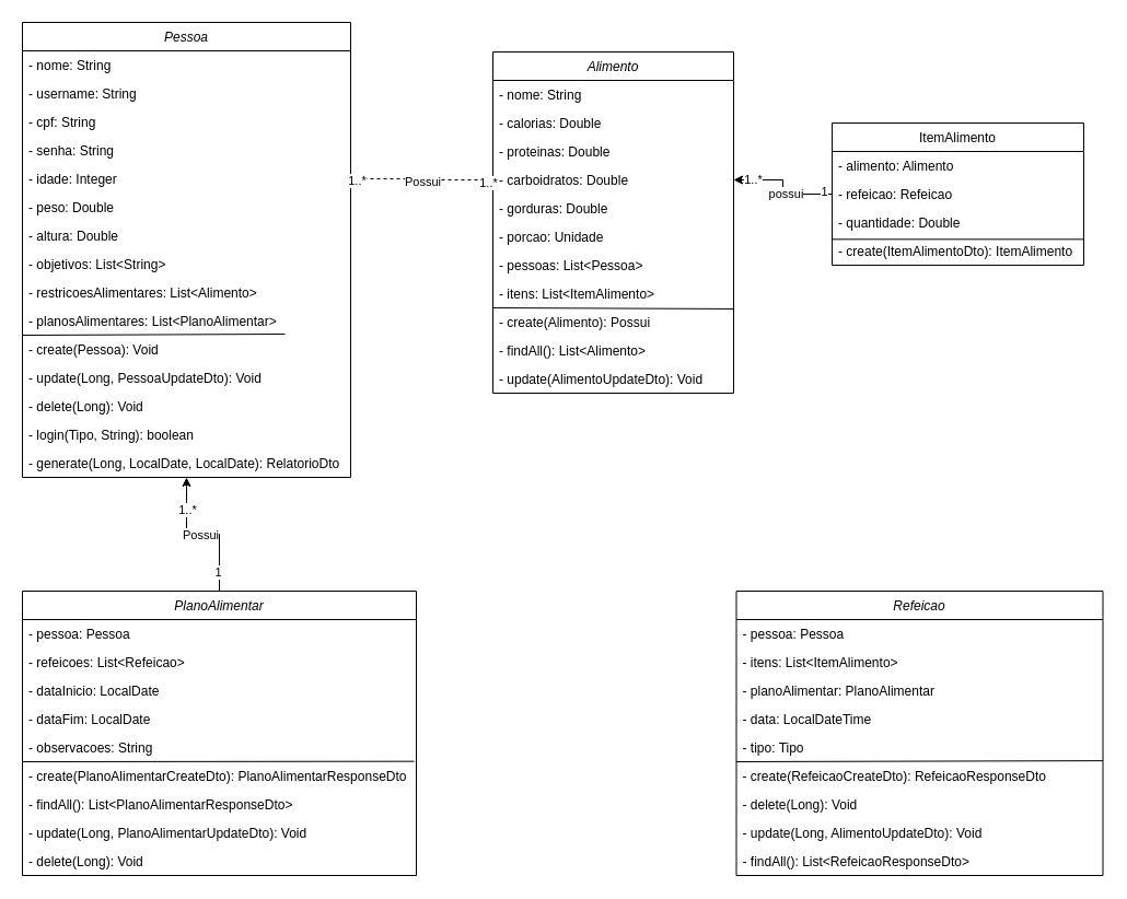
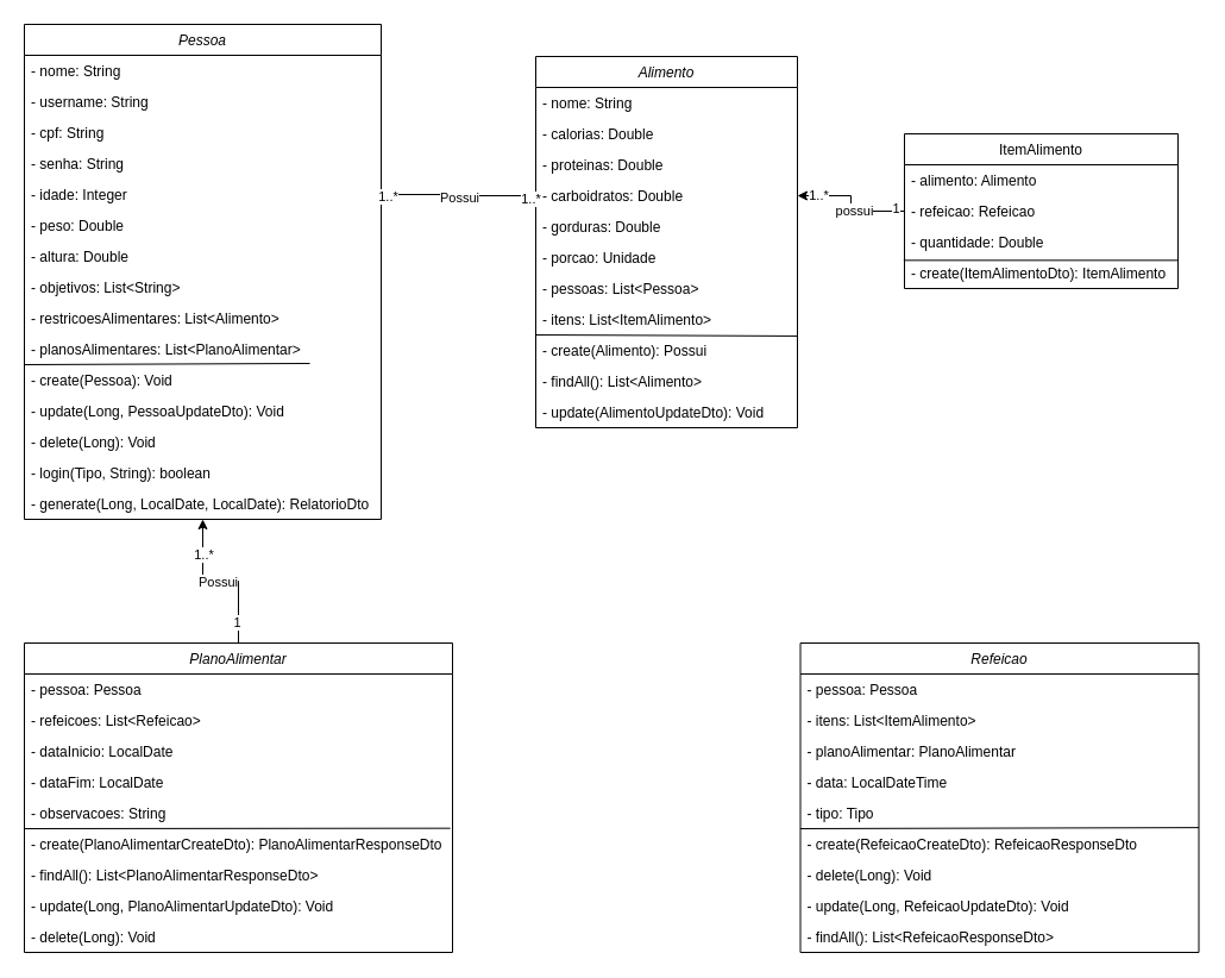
  <mxCell id="0" />
  <mxCell id="1" parent="0" />
  <mxCell id="2" value="Alimento" style="swimlane;fontStyle=2;align=center;verticalAlign=top;childLayout=stackLayout;horizontal=1;startSize=26;horizontalStack=0;resizeParent=1;resizeLast=0;collapsible=1;marginBottom=0;rounded=0;shadow=0;strokeWidth=1;" parent="1" vertex="1"><mxGeometry x="450" y="47" width="220" height="312" as="geometry"><mxRectangle x="230" y="140" width="160" height="26" as="alternateBounds" /></mxGeometry></mxCell>
  <mxCell id="3" value="- nome: String" style="text;align=left;verticalAlign=top;spacingLeft=4;spacingRight=4;overflow=hidden;rotatable=0;points=[[0,0.5],[1,0.5]];portConstraint=eastwest;" parent="2" vertex="1"><mxGeometry y="26" width="220" height="26" as="geometry" /></mxCell>
  <mxCell id="4" value="- calorias: Double" style="text;align=left;verticalAlign=top;spacingLeft=4;spacingRight=4;overflow=hidden;rotatable=0;points=[[0,0.5],[1,0.5]];portConstraint=eastwest;rounded=0;shadow=0;html=0;" parent="2" vertex="1"><mxGeometry y="52" width="220" height="26" as="geometry" /></mxCell>
  <mxCell id="5" value="- proteinas: Double" style="text;align=left;verticalAlign=top;spacingLeft=4;spacingRight=4;overflow=hidden;rotatable=0;points=[[0,0.5],[1,0.5]];portConstraint=eastwest;rounded=0;shadow=0;html=0;" parent="2" vertex="1"><mxGeometry y="78" width="220" height="26" as="geometry" /></mxCell>
  <mxCell id="6" value="- carboidratos: Double" style="text;align=left;verticalAlign=top;spacingLeft=4;spacingRight=4;overflow=hidden;rotatable=0;points=[[0,0.5],[1,0.5]];portConstraint=eastwest;rounded=0;shadow=0;html=0;" parent="2" vertex="1"><mxGeometry y="104" width="220" height="26" as="geometry" /></mxCell>
  <mxCell id="7" value="- gorduras: Double" style="text;align=left;verticalAlign=top;spacingLeft=4;spacingRight=4;overflow=hidden;rotatable=0;points=[[0,0.5],[1,0.5]];portConstraint=eastwest;rounded=0;shadow=0;html=0;" parent="2" vertex="1"><mxGeometry y="130" width="220" height="26" as="geometry" /></mxCell>
  <mxCell id="8" value="- porcao: Unidade" style="text;align=left;verticalAlign=top;spacingLeft=4;spacingRight=4;overflow=hidden;rotatable=0;points=[[0,0.5],[1,0.5]];portConstraint=eastwest;rounded=0;shadow=0;html=0;" parent="2" vertex="1"><mxGeometry y="156" width="220" height="26" as="geometry" /></mxCell>
  <mxCell id="9" value="- pessoas: List&lt;Pessoa&gt;" style="text;align=left;verticalAlign=top;spacingLeft=4;spacingRight=4;overflow=hidden;rotatable=0;points=[[0,0.5],[1,0.5]];portConstraint=eastwest;rounded=0;shadow=0;html=0;" parent="2" vertex="1"><mxGeometry y="182" width="220" height="26" as="geometry" /></mxCell>
  <mxCell id="10" value="- itens: List&lt;ItemAlimento&gt;" style="text;align=left;verticalAlign=top;spacingLeft=4;spacingRight=4;overflow=hidden;rotatable=0;points=[[0,0.5],[1,0.5]];portConstraint=eastwest;rounded=0;shadow=0;html=0;" parent="2" vertex="1"><mxGeometry y="208" width="220" height="26" as="geometry" /></mxCell>
  <mxCell id="11" value="" style="endArrow=none;html=1;rounded=0;entryX=1;entryY=1.037;entryDx=0;entryDy=0;entryPerimeter=0;" parent="2" target="10" edge="1"><mxGeometry relative="1" as="geometry"><mxPoint y="234" as="sourcePoint" /><mxPoint x="160" y="234" as="targetPoint" /></mxGeometry></mxCell>
  <mxCell id="12" value="- create(Alimento): Possui" style="text;align=left;verticalAlign=top;spacingLeft=4;spacingRight=4;overflow=hidden;rotatable=0;points=[[0,0.5],[1,0.5]];portConstraint=eastwest;rounded=0;shadow=0;html=0;" parent="2" vertex="1"><mxGeometry y="234" width="220" height="26" as="geometry" /></mxCell>
  <mxCell id="13" value="- findAll(): List&lt;Alimento&gt;" style="text;align=left;verticalAlign=top;spacingLeft=4;spacingRight=4;overflow=hidden;rotatable=0;points=[[0,0.5],[1,0.5]];portConstraint=eastwest;rounded=0;shadow=0;html=0;" parent="2" vertex="1"><mxGeometry y="260" width="220" height="26" as="geometry" /></mxCell>
  <mxCell id="14" value="- update(AlimentoUpdateDto): Void" style="text;align=left;verticalAlign=top;spacingLeft=4;spacingRight=4;overflow=hidden;rotatable=0;points=[[0,0.5],[1,0.5]];portConstraint=eastwest;rounded=0;shadow=0;html=0;" parent="2" vertex="1"><mxGeometry y="286" width="220" height="26" as="geometry" /></mxCell>
  <mxCell id="15" style="edgeStyle=orthogonalEdgeStyle;shape=connector;rounded=0;orthogonalLoop=1;jettySize=auto;html=1;entryX=1;entryY=0.5;entryDx=0;entryDy=0;strokeColor=default;align=center;verticalAlign=middle;fontFamily=Helvetica;fontSize=11;fontColor=default;labelBackgroundColor=default;endArrow=classic;" parent="1" source="19" target="6" edge="1"><mxGeometry relative="1" as="geometry" /></mxCell>
  <mxCell id="16" value="possui" style="edgeLabel;html=1;align=center;verticalAlign=middle;resizable=0;points=[];fontFamily=Helvetica;fontSize=11;fontColor=default;labelBackgroundColor=default;" parent="15" vertex="1" connectable="0"><mxGeometry x="-0.161" y="-1" relative="1" as="geometry"><mxPoint as="offset" /></mxGeometry></mxCell>
  <mxCell id="17" value="1..*" style="edgeLabel;html=1;align=center;verticalAlign=middle;resizable=0;points=[];fontFamily=Helvetica;fontSize=11;fontColor=default;labelBackgroundColor=default;" parent="15" vertex="1" connectable="0"><mxGeometry x="0.766" y="-1" relative="1" as="geometry"><mxPoint x="5" as="offset" /></mxGeometry></mxCell>
  <mxCell id="18" value="1" style="edgeLabel;html=1;align=center;verticalAlign=middle;resizable=0;points=[];fontFamily=Helvetica;fontSize=11;fontColor=default;labelBackgroundColor=default;" parent="15" vertex="1" connectable="0"><mxGeometry x="-0.844" y="-3" relative="1" as="geometry"><mxPoint as="offset" /></mxGeometry></mxCell>
  <mxCell id="19" value="ItemAlimento" style="swimlane;fontStyle=0;align=center;verticalAlign=top;childLayout=stackLayout;horizontal=1;startSize=26;horizontalStack=0;resizeParent=1;resizeLast=0;collapsible=1;marginBottom=0;rounded=0;shadow=0;strokeWidth=1;" parent="1" vertex="1"><mxGeometry x="760" y="112" width="230" height="130" as="geometry"><mxRectangle x="550" y="140" width="160" height="26" as="alternateBounds" /></mxGeometry></mxCell>
  <mxCell id="20" value="- alimento: Alimento" style="text;align=left;verticalAlign=top;spacingLeft=4;spacingRight=4;overflow=hidden;rotatable=0;points=[[0,0.5],[1,0.5]];portConstraint=eastwest;" parent="19" vertex="1"><mxGeometry y="26" width="230" height="26" as="geometry" /></mxCell>
  <mxCell id="21" value="- refeicao: Refeicao" style="text;align=left;verticalAlign=top;spacingLeft=4;spacingRight=4;overflow=hidden;rotatable=0;points=[[0,0.5],[1,0.5]];portConstraint=eastwest;rounded=0;shadow=0;html=0;" parent="19" vertex="1"><mxGeometry y="52" width="230" height="26" as="geometry" /></mxCell>
  <mxCell id="22" value="- quantidade: Double" style="text;align=left;verticalAlign=top;spacingLeft=4;spacingRight=4;overflow=hidden;rotatable=0;points=[[0,0.5],[1,0.5]];portConstraint=eastwest;rounded=0;shadow=0;html=0;" parent="19" vertex="1"><mxGeometry y="78" width="230" height="26" as="geometry" /></mxCell>
  <mxCell id="23" value="" style="endArrow=none;html=1;rounded=0;entryX=1.002;entryY=1.09;entryDx=0;entryDy=0;entryPerimeter=0;exitX=-0.003;exitY=1.09;exitDx=0;exitDy=0;exitPerimeter=0;" parent="19" source="22" target="22" edge="1"><mxGeometry width="50" height="50" relative="1" as="geometry"><mxPoint x="-20" y="128" as="sourcePoint" /><mxPoint x="30" y="78" as="targetPoint" /></mxGeometry></mxCell>
  <mxCell id="24" value="- create(ItemAlimentoDto): ItemAlimento" style="text;align=left;verticalAlign=top;spacingLeft=4;spacingRight=4;overflow=hidden;rotatable=0;points=[[0,0.5],[1,0.5]];portConstraint=eastwest;rounded=0;shadow=0;html=0;" parent="19" vertex="1"><mxGeometry y="104" width="230" height="26" as="geometry" /></mxCell>
  <mxCell id="25" value="Pessoa" style="swimlane;fontStyle=2;align=center;verticalAlign=top;childLayout=stackLayout;horizontal=1;startSize=26;horizontalStack=0;resizeParent=1;resizeLast=0;collapsible=1;marginBottom=0;rounded=0;shadow=0;strokeWidth=1;" parent="1" vertex="1"><mxGeometry x="20" y="20" width="300" height="416" as="geometry"><mxRectangle x="230" y="140" width="160" height="26" as="alternateBounds" /></mxGeometry></mxCell>
  <mxCell id="26" value="- nome: String" style="text;align=left;verticalAlign=top;spacingLeft=4;spacingRight=4;overflow=hidden;rotatable=0;points=[[0,0.5],[1,0.5]];portConstraint=eastwest;" parent="25" vertex="1"><mxGeometry y="26" width="300" height="26" as="geometry" /></mxCell>
  <mxCell id="27" value="- username: String" style="text;align=left;verticalAlign=top;spacingLeft=4;spacingRight=4;overflow=hidden;rotatable=0;points=[[0,0.5],[1,0.5]];portConstraint=eastwest;rounded=0;shadow=0;html=0;" parent="25" vertex="1"><mxGeometry y="52" width="300" height="26" as="geometry" /></mxCell>
  <mxCell id="28" value="- cpf: String" style="text;align=left;verticalAlign=top;spacingLeft=4;spacingRight=4;overflow=hidden;rotatable=0;points=[[0,0.5],[1,0.5]];portConstraint=eastwest;rounded=0;shadow=0;html=0;" parent="25" vertex="1"><mxGeometry y="78" width="300" height="26" as="geometry" /></mxCell>
  <mxCell id="29" value="- senha: String" style="text;align=left;verticalAlign=top;spacingLeft=4;spacingRight=4;overflow=hidden;rotatable=0;points=[[0,0.5],[1,0.5]];portConstraint=eastwest;rounded=0;shadow=0;html=0;" parent="25" vertex="1"><mxGeometry y="104" width="300" height="26" as="geometry" /></mxCell>
  <mxCell id="30" value="- idade: Integer" style="text;align=left;verticalAlign=top;spacingLeft=4;spacingRight=4;overflow=hidden;rotatable=0;points=[[0,0.5],[1,0.5]];portConstraint=eastwest;rounded=0;shadow=0;html=0;" parent="25" vertex="1"><mxGeometry y="130" width="300" height="26" as="geometry" /></mxCell>
  <mxCell id="31" value="- peso: Double" style="text;align=left;verticalAlign=top;spacingLeft=4;spacingRight=4;overflow=hidden;rotatable=0;points=[[0,0.5],[1,0.5]];portConstraint=eastwest;rounded=0;shadow=0;html=0;" parent="25" vertex="1"><mxGeometry y="156" width="300" height="26" as="geometry" /></mxCell>
  <mxCell id="32" value="- altura: Double" style="text;align=left;verticalAlign=top;spacingLeft=4;spacingRight=4;overflow=hidden;rotatable=0;points=[[0,0.5],[1,0.5]];portConstraint=eastwest;rounded=0;shadow=0;html=0;" parent="25" vertex="1"><mxGeometry y="182" width="300" height="26" as="geometry" /></mxCell>
  <mxCell id="33" value="- objetivos: List&lt;String&gt;" style="text;align=left;verticalAlign=top;spacingLeft=4;spacingRight=4;overflow=hidden;rotatable=0;points=[[0,0.5],[1,0.5]];portConstraint=eastwest;rounded=0;shadow=0;html=0;" parent="25" vertex="1"><mxGeometry y="208" width="300" height="26" as="geometry" /></mxCell>
  <mxCell id="34" value="- restricoesAlimentares: List&lt;Alimento&gt;" style="text;align=left;verticalAlign=top;spacingLeft=4;spacingRight=4;overflow=hidden;rotatable=0;points=[[0,0.5],[1,0.5]];portConstraint=eastwest;rounded=0;shadow=0;html=0;" parent="25" vertex="1"><mxGeometry y="234" width="300" height="26" as="geometry" /></mxCell>
  <mxCell id="35" value="- planosAlimentares: List&lt;PlanoAlimentar&gt;" style="text;align=left;verticalAlign=top;spacingLeft=4;spacingRight=4;overflow=hidden;rotatable=0;points=[[0,0.5],[1,0.5]];portConstraint=eastwest;rounded=0;shadow=0;html=0;" parent="25" vertex="1"><mxGeometry y="260" width="300" height="26" as="geometry" /></mxCell>
  <mxCell id="36" value="" style="endArrow=none;html=1;rounded=0;" parent="25" edge="1"><mxGeometry relative="1" as="geometry"><mxPoint y="286" as="sourcePoint" /><mxPoint x="240" y="285" as="targetPoint" /></mxGeometry></mxCell>
  <mxCell id="37" value="- create(Pessoa): Void" style="text;align=left;verticalAlign=top;spacingLeft=4;spacingRight=4;overflow=hidden;rotatable=0;points=[[0,0.5],[1,0.5]];portConstraint=eastwest;rounded=0;shadow=0;html=0;" parent="25" vertex="1"><mxGeometry y="286" width="300" height="26" as="geometry" /></mxCell>
  <mxCell id="38" value="- update(Long, PessoaUpdateDto): Void" style="text;align=left;verticalAlign=top;spacingLeft=4;spacingRight=4;overflow=hidden;rotatable=0;points=[[0,0.5],[1,0.5]];portConstraint=eastwest;rounded=0;shadow=0;html=0;" parent="25" vertex="1"><mxGeometry y="312" width="300" height="26" as="geometry" /></mxCell>
  <mxCell id="39" value="- delete(Long): Void" style="text;align=left;verticalAlign=top;spacingLeft=4;spacingRight=4;overflow=hidden;rotatable=0;points=[[0,0.5],[1,0.5]];portConstraint=eastwest;rounded=0;shadow=0;html=0;" parent="25" vertex="1"><mxGeometry y="338" width="300" height="26" as="geometry" /></mxCell>
  <mxCell id="40" value="- login(Tipo, String): boolean" style="text;align=left;verticalAlign=top;spacingLeft=4;spacingRight=4;overflow=hidden;rotatable=0;points=[[0,0.5],[1,0.5]];portConstraint=eastwest;rounded=0;shadow=0;html=0;" parent="25" vertex="1"><mxGeometry y="364" width="300" height="26" as="geometry" /></mxCell>
  <mxCell id="41" value="- generate(Long, LocalDate, LocalDate): RelatorioDto" style="text;align=left;verticalAlign=top;spacingLeft=4;spacingRight=4;overflow=hidden;rotatable=0;points=[[0,0.5],[1,0.5]];portConstraint=eastwest;rounded=0;shadow=0;html=0;" parent="25" vertex="1"><mxGeometry y="390" width="300" height="26" as="geometry" /></mxCell>
  <mxCell id="42" style="edgeStyle=orthogonalEdgeStyle;shape=connector;rounded=0;orthogonalLoop=1;jettySize=auto;html=1;strokeColor=default;align=center;verticalAlign=middle;fontFamily=Helvetica;fontSize=11;fontColor=default;labelBackgroundColor=default;endArrow=classic;entryX=0.5;entryY=1;entryDx=0;entryDy=0;" parent="1" source="46" target="25" edge="1"><mxGeometry relative="1" as="geometry"><mxPoint x="-220" y="350" as="targetPoint" /></mxGeometry></mxCell>
  <mxCell id="43" value="1" style="edgeLabel;html=1;align=center;verticalAlign=middle;resizable=0;points=[];" parent="42" vertex="1" connectable="0"><mxGeometry x="-0.729" y="2" relative="1" as="geometry"><mxPoint as="offset" /></mxGeometry></mxCell>
  <mxCell id="44" value="Possui" style="edgeLabel;html=1;align=center;verticalAlign=middle;resizable=0;points=[];" parent="42" vertex="1" connectable="0"><mxGeometry x="0.046" relative="1" as="geometry"><mxPoint as="offset" /></mxGeometry></mxCell>
  <mxCell id="45" value="1..*" style="edgeLabel;html=1;align=center;verticalAlign=middle;resizable=0;points=[];" parent="42" vertex="1" connectable="0"><mxGeometry x="0.574" relative="1" as="geometry"><mxPoint as="offset" /></mxGeometry></mxCell>
  <mxCell id="46" value="PlanoAlimentar" style="swimlane;fontStyle=2;align=center;verticalAlign=top;childLayout=stackLayout;horizontal=1;startSize=26;horizontalStack=0;resizeParent=1;resizeLast=0;collapsible=1;marginBottom=0;rounded=0;shadow=0;strokeWidth=1;" parent="1" vertex="1"><mxGeometry x="20" y="540" width="360" height="260" as="geometry"><mxRectangle x="230" y="140" width="160" height="26" as="alternateBounds" /></mxGeometry></mxCell>
  <mxCell id="47" value="- pessoa: Pessoa" style="text;align=left;verticalAlign=top;spacingLeft=4;spacingRight=4;overflow=hidden;rotatable=0;points=[[0,0.5],[1,0.5]];portConstraint=eastwest;" parent="46" vertex="1"><mxGeometry y="26" width="360" height="26" as="geometry" /></mxCell>
  <mxCell id="48" value="- refeicoes: List&lt;Refeicao&gt;" style="text;align=left;verticalAlign=top;spacingLeft=4;spacingRight=4;overflow=hidden;rotatable=0;points=[[0,0.5],[1,0.5]];portConstraint=eastwest;rounded=0;shadow=0;html=0;" parent="46" vertex="1"><mxGeometry y="52" width="360" height="26" as="geometry" /></mxCell>
  <mxCell id="49" value="- dataInicio: LocalDate" style="text;align=left;verticalAlign=top;spacingLeft=4;spacingRight=4;overflow=hidden;rotatable=0;points=[[0,0.5],[1,0.5]];portConstraint=eastwest;rounded=0;shadow=0;html=0;" parent="46" vertex="1"><mxGeometry y="78" width="360" height="26" as="geometry" /></mxCell>
  <mxCell id="50" value="- dataFim: LocalDate" style="text;align=left;verticalAlign=top;spacingLeft=4;spacingRight=4;overflow=hidden;rotatable=0;points=[[0,0.5],[1,0.5]];portConstraint=eastwest;rounded=0;shadow=0;html=0;" parent="46" vertex="1"><mxGeometry y="104" width="360" height="26" as="geometry" /></mxCell>
  <mxCell id="51" value="- observacoes: String" style="text;align=left;verticalAlign=top;spacingLeft=4;spacingRight=4;overflow=hidden;rotatable=0;points=[[0,0.5],[1,0.5]];portConstraint=eastwest;rounded=0;shadow=0;html=0;" parent="46" vertex="1"><mxGeometry y="130" width="360" height="26" as="geometry" /></mxCell>
  <mxCell id="52" value="" style="endArrow=none;html=1;rounded=0;entryX=0.995;entryY=0.987;entryDx=0;entryDy=0;entryPerimeter=0;" parent="46" target="51" edge="1"><mxGeometry relative="1" as="geometry"><mxPoint y="156" as="sourcePoint" /><mxPoint x="160" y="156" as="targetPoint" /></mxGeometry></mxCell>
  <mxCell id="53" value="- create(PlanoAlimentarCreateDto): PlanoAlimentarResponseDto" style="text;align=left;verticalAlign=top;spacingLeft=4;spacingRight=4;overflow=hidden;rotatable=0;points=[[0,0.5],[1,0.5]];portConstraint=eastwest;rounded=0;shadow=0;html=0;" parent="46" vertex="1"><mxGeometry y="156" width="360" height="26" as="geometry" /></mxCell>
  <mxCell id="54" value="- findAll(): List&lt;PlanoAlimentarResponseDto&gt;" style="text;align=left;verticalAlign=top;spacingLeft=4;spacingRight=4;overflow=hidden;rotatable=0;points=[[0,0.5],[1,0.5]];portConstraint=eastwest;rounded=0;shadow=0;html=0;" parent="46" vertex="1"><mxGeometry y="182" width="360" height="26" as="geometry" /></mxCell>
  <mxCell id="55" value="- update(Long, PlanoAlimentarUpdateDto): Void" style="text;align=left;verticalAlign=top;spacingLeft=4;spacingRight=4;overflow=hidden;rotatable=0;points=[[0,0.5],[1,0.5]];portConstraint=eastwest;rounded=0;shadow=0;html=0;" parent="46" vertex="1"><mxGeometry y="208" width="360" height="26" as="geometry" /></mxCell>
  <mxCell id="56" value="- delete(Long): Void" style="text;align=left;verticalAlign=top;spacingLeft=4;spacingRight=4;overflow=hidden;rotatable=0;points=[[0,0.5],[1,0.5]];portConstraint=eastwest;rounded=0;shadow=0;html=0;" parent="46" vertex="1"><mxGeometry y="234" width="360" height="26" as="geometry" /></mxCell>
  <mxCell id="57" value="Refeicao" style="swimlane;fontStyle=2;align=center;verticalAlign=top;childLayout=stackLayout;horizontal=1;startSize=26;horizontalStack=0;resizeParent=1;resizeLast=0;collapsible=1;marginBottom=0;rounded=0;shadow=0;strokeWidth=1;" parent="1" vertex="1"><mxGeometry x="672.5" y="540" width="335" height="260" as="geometry"><mxRectangle x="230" y="140" width="160" height="26" as="alternateBounds" /></mxGeometry></mxCell>
  <mxCell id="58" value="- pessoa: Pessoa" style="text;align=left;verticalAlign=top;spacingLeft=4;spacingRight=4;overflow=hidden;rotatable=0;points=[[0,0.5],[1,0.5]];portConstraint=eastwest;" parent="57" vertex="1"><mxGeometry y="26" width="335" height="26" as="geometry" /></mxCell>
  <mxCell id="59" value="- itens: List&lt;ItemAlimento&gt;" style="text;align=left;verticalAlign=top;spacingLeft=4;spacingRight=4;overflow=hidden;rotatable=0;points=[[0,0.5],[1,0.5]];portConstraint=eastwest;rounded=0;shadow=0;html=0;" parent="57" vertex="1"><mxGeometry y="52" width="335" height="26" as="geometry" /></mxCell>
  <mxCell id="60" value="- planoAlimentar: PlanoAlimentar" style="text;align=left;verticalAlign=top;spacingLeft=4;spacingRight=4;overflow=hidden;rotatable=0;points=[[0,0.5],[1,0.5]];portConstraint=eastwest;rounded=0;shadow=0;html=0;" parent="57" vertex="1"><mxGeometry y="78" width="335" height="26" as="geometry" /></mxCell>
  <mxCell id="61" value="- data: LocalDateTime" style="text;align=left;verticalAlign=top;spacingLeft=4;spacingRight=4;overflow=hidden;rotatable=0;points=[[0,0.5],[1,0.5]];portConstraint=eastwest;rounded=0;shadow=0;html=0;" parent="57" vertex="1"><mxGeometry y="104" width="335" height="26" as="geometry" /></mxCell>
  <mxCell id="62" value="- tipo: Tipo" style="text;align=left;verticalAlign=top;spacingLeft=4;spacingRight=4;overflow=hidden;rotatable=0;points=[[0,0.5],[1,0.5]];portConstraint=eastwest;rounded=0;shadow=0;html=0;" parent="57" vertex="1"><mxGeometry y="130" width="335" height="26" as="geometry" /></mxCell>
  <mxCell id="63" value="" style="endArrow=none;html=1;rounded=0;entryX=1;entryY=0.966;entryDx=0;entryDy=0;entryPerimeter=0;" parent="57" target="62" edge="1"><mxGeometry relative="1" as="geometry"><mxPoint y="156" as="sourcePoint" /><mxPoint x="160" y="156" as="targetPoint" /></mxGeometry></mxCell>
  <mxCell id="64" value="- create(RefeicaoCreateDto): RefeicaoResponseDto" style="text;align=left;verticalAlign=top;spacingLeft=4;spacingRight=4;overflow=hidden;rotatable=0;points=[[0,0.5],[1,0.5]];portConstraint=eastwest;rounded=0;shadow=0;html=0;" parent="57" vertex="1"><mxGeometry y="156" width="335" height="26" as="geometry" /></mxCell>
  <mxCell id="65" value="- delete(Long): Void" style="text;align=left;verticalAlign=top;spacingLeft=4;spacingRight=4;overflow=hidden;rotatable=0;points=[[0,0.5],[1,0.5]];portConstraint=eastwest;rounded=0;shadow=0;html=0;" parent="57" vertex="1"><mxGeometry y="182" width="335" height="26" as="geometry" /></mxCell>
- <mxCell id="66" value="- update(Long, AlimentoUpdateDto): Void" style="text;align=left;verticalAlign=top;spacingLeft=4;spacingRight=4;overflow=hidden;rotatable=0;points=[[0,0.5],[1,0.5]];portConstraint=eastwest;rounded=0;shadow=0;html=0;" parent="57" vertex="1"><mxGeometry y="208" width="335" height="26" as="geometry" /></mxCell>
+ <mxCell id="66" value="- update(Long, RefeicaoUpdateDto): Void" style="text;align=left;verticalAlign=top;spacingLeft=4;spacingRight=4;overflow=hidden;rotatable=0;points=[[0,0.5],[1,0.5]];portConstraint=eastwest;rounded=0;shadow=0;html=0;" parent="57" vertex="1"><mxGeometry y="208" width="335" height="26" as="geometry" /></mxCell>
  <mxCell id="67" value="- findAll(): List&lt;RefeicaoResponseDto&gt;" style="text;align=left;verticalAlign=top;spacingLeft=4;spacingRight=4;overflow=hidden;rotatable=0;points=[[0,0.5],[1,0.5]];portConstraint=eastwest;rounded=0;shadow=0;html=0;" parent="57" vertex="1"><mxGeometry y="234" width="335" height="26" as="geometry" /></mxCell>
- <mxCell id="68" value="" style="endArrow=none;html=1;rounded=0;strokeColor=default;align=center;verticalAlign=middle;fontFamily=Helvetica;fontSize=11;fontColor=default;labelBackgroundColor=default;edgeStyle=orthogonalEdgeStyle;exitX=1;exitY=0.5;exitDx=0;exitDy=0;entryX=0;entryY=0.5;entryDx=0;entryDy=0;dashed=1;" parent="1" source="30" target="6" edge="1"><mxGeometry width="50" height="50" relative="1" as="geometry"><mxPoint x="310" y="250" as="sourcePoint" /><mxPoint x="360" y="200" as="targetPoint" /></mxGeometry></mxCell>
+ <mxCell id="68" value="" style="endArrow=none;html=1;rounded=0;strokeColor=default;align=center;verticalAlign=middle;fontFamily=Helvetica;fontSize=11;fontColor=default;labelBackgroundColor=default;edgeStyle=orthogonalEdgeStyle;exitX=1;exitY=0.5;exitDx=0;exitDy=0;entryX=0;entryY=0.5;entryDx=0;entryDy=0;" parent="1" source="30" target="6" edge="1"><mxGeometry width="50" height="50" relative="1" as="geometry"><mxPoint x="310" y="250" as="sourcePoint" /><mxPoint x="360" y="200" as="targetPoint" /></mxGeometry></mxCell>
  <mxCell id="69" value="Possui" style="edgeLabel;html=1;align=center;verticalAlign=middle;resizable=0;points=[];fontFamily=Helvetica;fontSize=11;fontColor=default;labelBackgroundColor=default;" parent="68" vertex="1" connectable="0"><mxGeometry y="-1" relative="1" as="geometry"><mxPoint as="offset" /></mxGeometry></mxCell>
  <mxCell id="70" value="1..*" style="edgeLabel;html=1;align=center;verticalAlign=middle;resizable=0;points=[];fontFamily=Helvetica;fontSize=11;fontColor=default;labelBackgroundColor=default;" parent="68" vertex="1" connectable="0"><mxGeometry x="-0.917" y="-1" relative="1" as="geometry"><mxPoint as="offset" /></mxGeometry></mxCell>
  <mxCell id="71" value="1..*" style="edgeLabel;html=1;align=center;verticalAlign=middle;resizable=0;points=[];fontFamily=Helvetica;fontSize=11;fontColor=default;labelBackgroundColor=default;" parent="68" vertex="1" connectable="0"><mxGeometry x="0.917" y="-2" relative="1" as="geometry"><mxPoint as="offset" /></mxGeometry></mxCell>
